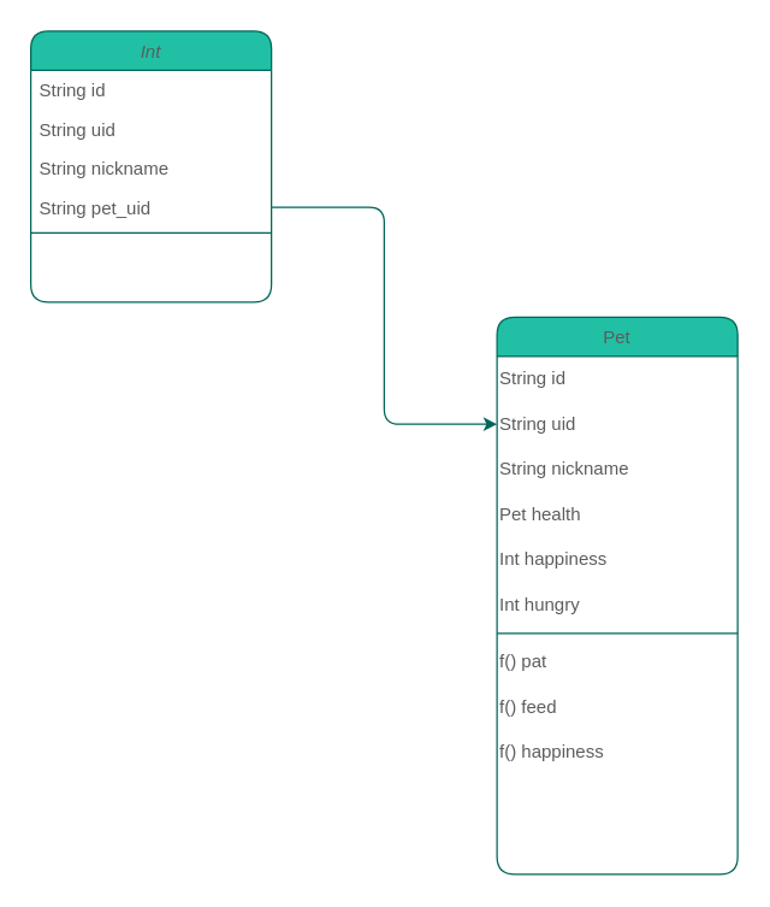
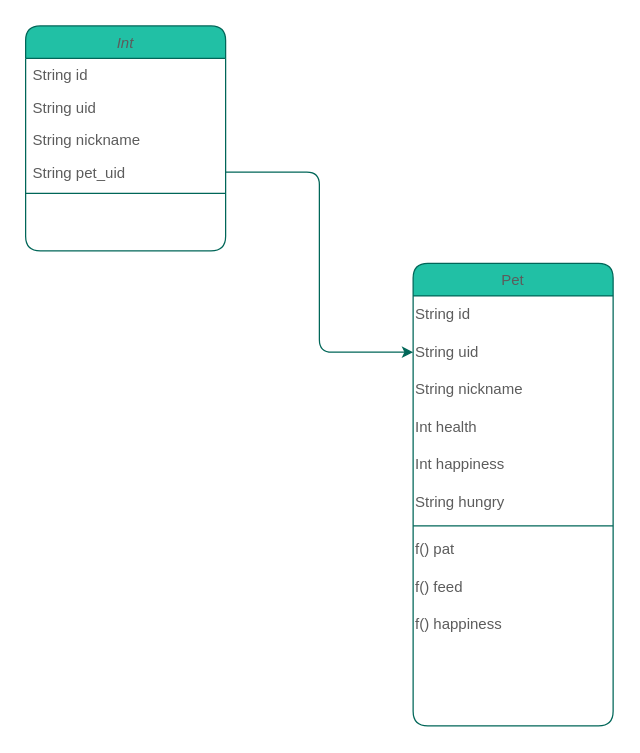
  <mxCell id="0" />
  <mxCell id="1" parent="0" />
  <mxCell id="2" value="Int" style="swimlane;fontStyle=2;align=center;verticalAlign=top;childLayout=stackLayout;horizontal=1;startSize=26;horizontalStack=0;resizeParent=1;resizeLast=0;collapsible=1;marginBottom=0;shadow=0;strokeWidth=1;fillColor=#21C0A5;strokeColor=#006658;fontColor=#5C5C5C;rounded=1;" parent="1" vertex="1"><mxGeometry x="20" y="20" width="160" height="180" as="geometry"><mxRectangle x="230" y="140" width="160" height="26" as="alternateBounds" /></mxGeometry></mxCell>
  <mxCell id="3" value="String id" style="text;align=left;verticalAlign=top;spacingLeft=4;spacingRight=4;overflow=hidden;rotatable=0;points=[[0,0.5],[1,0.5]];portConstraint=eastwest;fontColor=#5C5C5C;rounded=1;" parent="2" vertex="1"><mxGeometry y="26" width="160" height="26" as="geometry" /></mxCell>
  <mxCell id="4" value="String uid" style="text;align=left;verticalAlign=top;spacingLeft=4;spacingRight=4;overflow=hidden;rotatable=0;points=[[0,0.5],[1,0.5]];portConstraint=eastwest;shadow=0;html=0;fontColor=#5C5C5C;rounded=1;" parent="2" vertex="1"><mxGeometry y="52" width="160" height="26" as="geometry" /></mxCell>
  <mxCell id="5" value="String nickname" style="text;align=left;verticalAlign=top;spacingLeft=4;spacingRight=4;overflow=hidden;rotatable=0;points=[[0,0.5],[1,0.5]];portConstraint=eastwest;shadow=0;html=0;fontColor=#5C5C5C;rounded=1;" parent="2" vertex="1"><mxGeometry y="78" width="160" height="26" as="geometry" /></mxCell>
  <mxCell id="6" value="String pet_uid" style="text;align=left;verticalAlign=top;spacingLeft=4;spacingRight=4;overflow=hidden;rotatable=0;points=[[0,0.5],[1,0.5]];portConstraint=eastwest;shadow=0;html=0;fontColor=#5C5C5C;rounded=1;" vertex="1" parent="2"><mxGeometry y="104" width="160" height="26" as="geometry" /></mxCell>
  <mxCell id="7" value="" style="line;html=1;strokeWidth=1;align=left;verticalAlign=middle;spacingTop=-1;spacingLeft=3;spacingRight=3;rotatable=0;labelPosition=right;points=[];portConstraint=eastwest;fillColor=#21C0A5;strokeColor=#006658;fontColor=#5C5C5C;rounded=1;" parent="2" vertex="1"><mxGeometry y="130" width="160" height="8" as="geometry" /></mxCell>
  <mxCell id="8" value="Pet" style="swimlane;fontStyle=0;align=center;verticalAlign=top;childLayout=stackLayout;horizontal=1;startSize=26;horizontalStack=0;resizeParent=1;resizeLast=0;collapsible=1;marginBottom=0;shadow=0;strokeWidth=1;fillColor=#21C0A5;strokeColor=#006658;fontColor=#5C5C5C;rounded=1;" parent="1" vertex="1"><mxGeometry x="330" y="210" width="160" height="370" as="geometry"><mxRectangle x="530" y="250" width="160" height="26" as="alternateBounds" /></mxGeometry></mxCell>
  <mxCell id="9" value="String id" style="text;html=1;strokeColor=none;fillColor=none;align=left;verticalAlign=middle;whiteSpace=wrap;fontColor=#5C5C5C;rounded=1;" vertex="1" parent="8"><mxGeometry y="26" width="160" height="30" as="geometry" /></mxCell>
  <mxCell id="10" value="String uid" style="text;html=1;strokeColor=none;fillColor=none;align=left;verticalAlign=middle;whiteSpace=wrap;fontColor=#5C5C5C;rounded=1;" vertex="1" parent="8"><mxGeometry y="56" width="160" height="30" as="geometry" /></mxCell>
  <mxCell id="11" value="String nickname" style="text;html=1;strokeColor=none;fillColor=none;align=left;verticalAlign=middle;whiteSpace=wrap;fontColor=#5C5C5C;rounded=1;" vertex="1" parent="8"><mxGeometry y="86" width="160" height="30" as="geometry" /></mxCell>
- <mxCell id="12" value="Pet health" style="text;html=1;strokeColor=none;fillColor=none;align=left;verticalAlign=middle;whiteSpace=wrap;fontColor=#5C5C5C;rounded=1;" vertex="1" parent="8"><mxGeometry y="116" width="160" height="30" as="geometry" /></mxCell>
+ <mxCell id="12" value="Int health" style="text;html=1;strokeColor=none;fillColor=none;align=left;verticalAlign=middle;whiteSpace=wrap;fontColor=#5C5C5C;rounded=1;" vertex="1" parent="8"><mxGeometry y="116" width="160" height="30" as="geometry" /></mxCell>
  <mxCell id="13" value="Int happiness" style="text;html=1;strokeColor=none;fillColor=none;align=left;verticalAlign=middle;whiteSpace=wrap;fontColor=#5C5C5C;rounded=1;" vertex="1" parent="8"><mxGeometry y="146" width="160" height="30" as="geometry" /></mxCell>
- <mxCell id="14" value="Int hungry" style="text;html=1;strokeColor=none;fillColor=none;align=left;verticalAlign=middle;whiteSpace=wrap;fontColor=#5C5C5C;rounded=1;" vertex="1" parent="8"><mxGeometry y="176" width="160" height="30" as="geometry" /></mxCell>
+ <mxCell id="14" value="String hungry" style="text;html=1;strokeColor=none;fillColor=none;align=left;verticalAlign=middle;whiteSpace=wrap;fontColor=#5C5C5C;rounded=1;" vertex="1" parent="8"><mxGeometry y="176" width="160" height="30" as="geometry" /></mxCell>
  <mxCell id="15" value="" style="line;html=1;strokeWidth=1;align=left;verticalAlign=middle;spacingTop=-1;spacingLeft=3;spacingRight=3;rotatable=0;labelPosition=right;points=[];portConstraint=eastwest;fillColor=#21C0A5;strokeColor=#006658;fontColor=#5C5C5C;rounded=1;" parent="8" vertex="1"><mxGeometry y="206" width="160" height="8" as="geometry" /></mxCell>
  <mxCell id="16" value="f() pat" style="text;html=1;strokeColor=none;fillColor=none;align=left;verticalAlign=middle;whiteSpace=wrap;fontColor=#5C5C5C;rounded=1;" vertex="1" parent="8"><mxGeometry y="214" width="160" height="30" as="geometry" /></mxCell>
  <mxCell id="17" value="f() feed" style="text;html=1;strokeColor=none;fillColor=none;align=left;verticalAlign=middle;whiteSpace=wrap;fontColor=#5C5C5C;rounded=1;" vertex="1" parent="8"><mxGeometry y="244" width="160" height="30" as="geometry" /></mxCell>
  <mxCell id="18" value="f() happiness" style="text;html=1;strokeColor=none;fillColor=none;align=left;verticalAlign=middle;whiteSpace=wrap;fontColor=#5C5C5C;rounded=1;" vertex="1" parent="8"><mxGeometry y="274" width="160" height="30" as="geometry" /></mxCell>
  <mxCell id="19" style="edgeStyle=orthogonalEdgeStyle;orthogonalLoop=1;jettySize=auto;html=1;entryX=0;entryY=0.5;entryDx=0;entryDy=0;strokeColor=#006658;fontColor=#5C5C5C;" edge="1" parent="1" source="6" target="10"><mxGeometry relative="1" as="geometry" /></mxCell>
